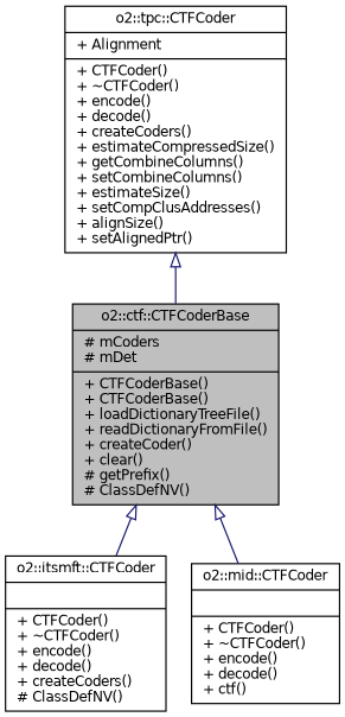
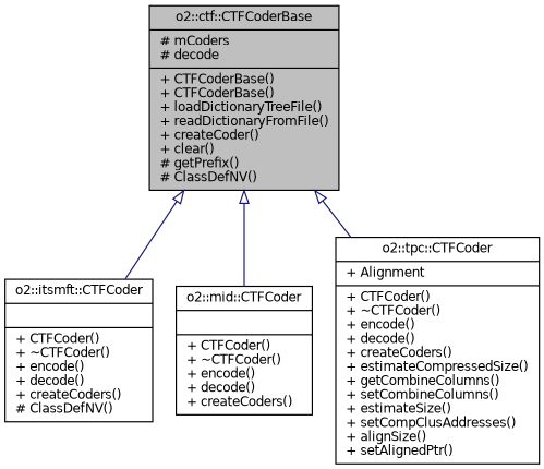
  digraph {
    node [color=black fontname=Helvetica fontsize=10 shape=record]
    edge [arrowtail=onormal color=midnightblue dir=back fontname=Helvetica fontsize=10 labelfontname=Helvetica labelfontsize=10 style=solid]
-   n1 [fillcolor=grey75 fontcolor=black height=0.2 label="{o2::ctf::CTFCoderBase\n|# mCoders\l# mDet\l|+ CTFCoderBase()\l+ CTFCoderBase()\l+ loadDictionaryTreeFile()\l+ readDictionaryFromFile()\l+ createCoder()\l+ clear()\l# getPrefix()\l# ClassDefNV()\l}" style=filled width=0.4]
+   n1 [fillcolor=grey75 fontcolor=black height=0.2 label="{o2::ctf::CTFCoderBase\n|# mCoders\l# decode\l|+ CTFCoderBase()\l+ CTFCoderBase()\l+ loadDictionaryTreeFile()\l+ readDictionaryFromFile()\l+ createCoder()\l+ clear()\l# getPrefix()\l# ClassDefNV()\l}" style=filled width=0.4]
    n2 [height=0.2 label="{o2::itsmft::CTFCoder\n||+ CTFCoder()\l+ ~CTFCoder()\l+ encode()\l+ decode()\l+ createCoders()\l# ClassDefNV()\l}" width=0.4]
-   n3 [height=0.2 label="{o2::mid::CTFCoder\n||+ CTFCoder()\l+ ~CTFCoder()\l+ encode()\l+ decode()\l+ ctf()\l}" width=0.4]
+   n3 [height=0.2 label="{o2::mid::CTFCoder\n||+ CTFCoder()\l+ ~CTFCoder()\l+ encode()\l+ decode()\l+ createCoders()\l}" width=0.4]
    n4 [height=0.2 label="{o2::tpc::CTFCoder\n|+ Alignment\l|+ CTFCoder()\l+ ~CTFCoder()\l+ encode()\l+ decode()\l+ createCoders()\l+ estimateCompressedSize()\l+ getCombineColumns()\l+ setCombineColumns()\l+ estimateSize()\l+ setCompClusAddresses()\l+ alignSize()\l+ setAlignedPtr()\l}" width=0.4]
    n1 -> n2
    n1 -> n3
-   n4 -> n1
+   n1 -> n4
  }
